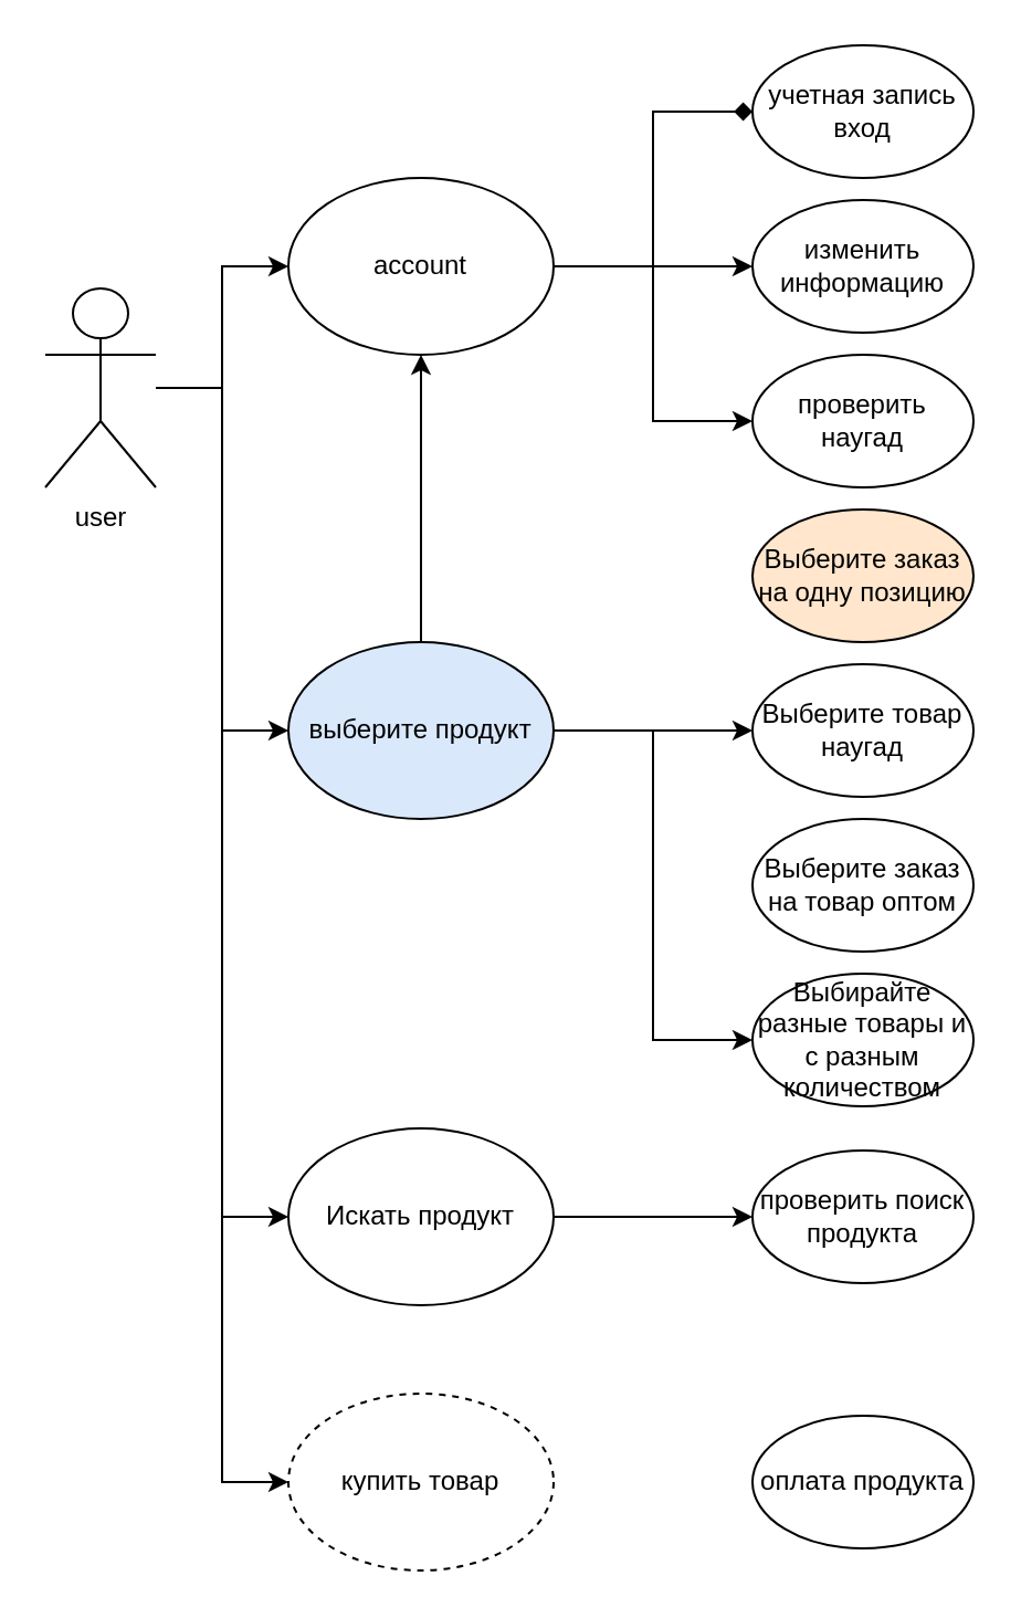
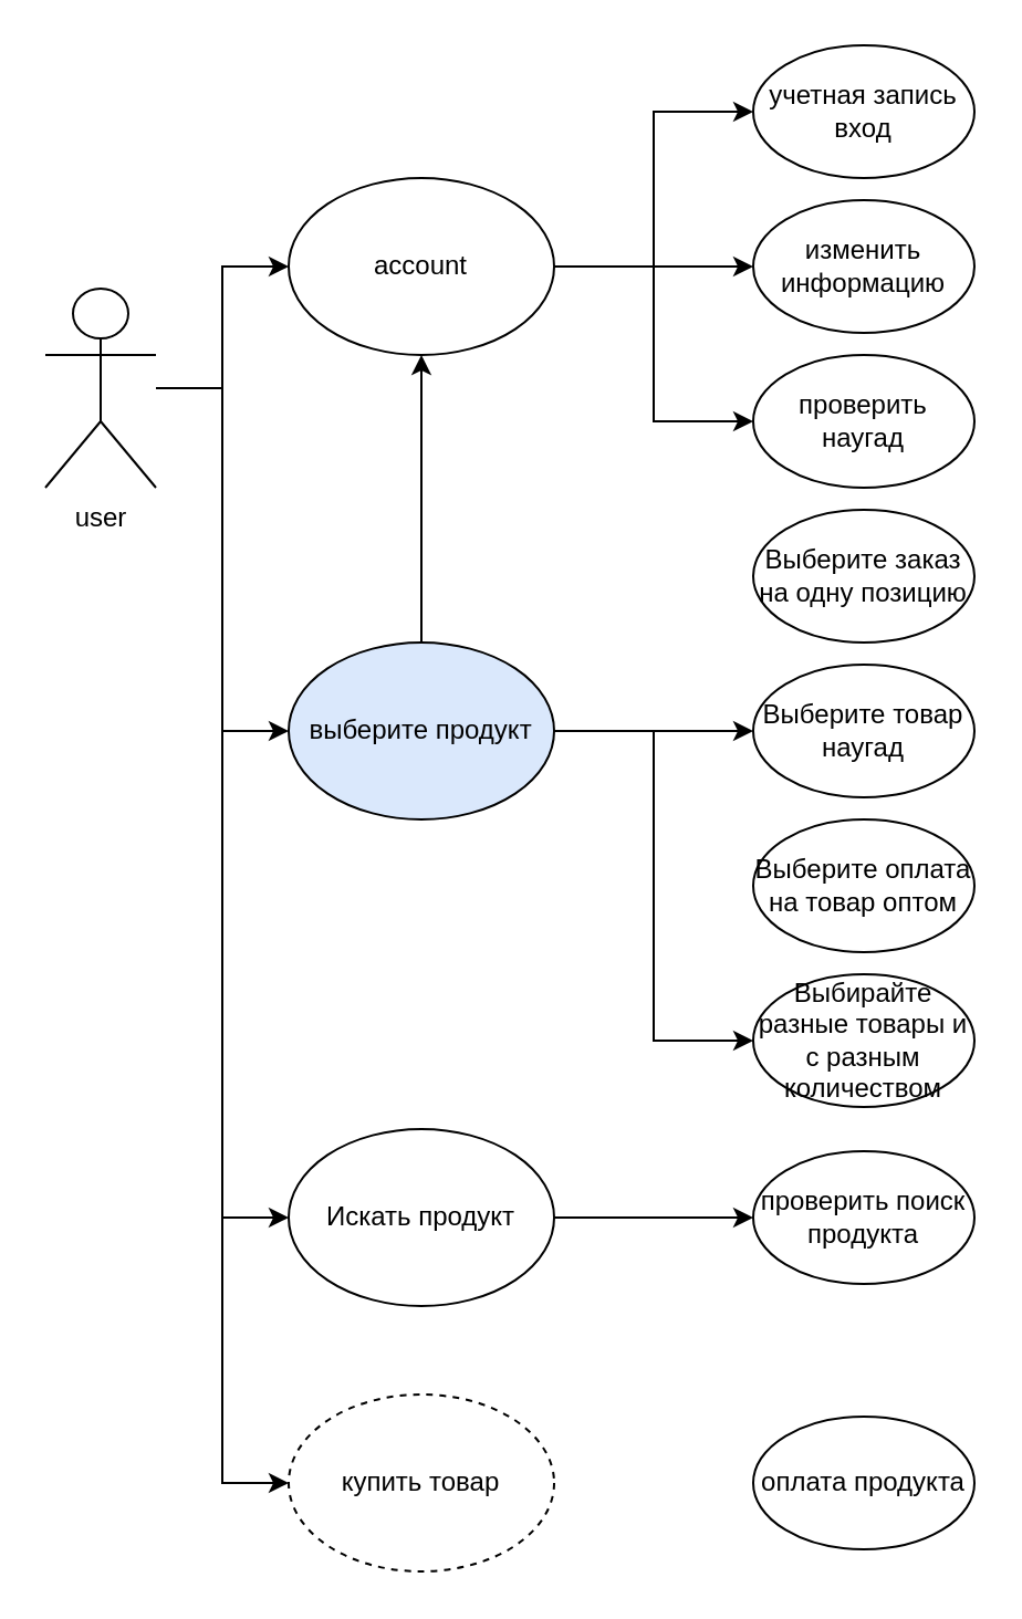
  <mxCell id="0" />
  <mxCell id="1" parent="0" />
  <mxCell id="2" style="edgeStyle=orthogonalEdgeStyle;rounded=0;orthogonalLoop=1;jettySize=auto;html=1;entryX=0;entryY=0.5;entryDx=0;entryDy=0;" edge="1" parent="1" source="6" target="10"><mxGeometry relative="1" as="geometry" /></mxCell>
  <mxCell id="3" style="edgeStyle=orthogonalEdgeStyle;rounded=0;orthogonalLoop=1;jettySize=auto;html=1;entryX=0;entryY=0.5;entryDx=0;entryDy=0;" edge="1" parent="1" source="6" target="14"><mxGeometry relative="1" as="geometry" /></mxCell>
  <mxCell id="4" style="edgeStyle=orthogonalEdgeStyle;rounded=0;orthogonalLoop=1;jettySize=auto;html=1;entryX=0;entryY=0.5;entryDx=0;entryDy=0;" edge="1" parent="1" source="6" target="24"><mxGeometry relative="1" as="geometry" /></mxCell>
  <mxCell id="5" style="edgeStyle=orthogonalEdgeStyle;rounded=0;orthogonalLoop=1;jettySize=auto;html=1;entryX=0;entryY=0.5;entryDx=0;entryDy=0;" edge="1" parent="1" source="6" target="15"><mxGeometry relative="1" as="geometry" /></mxCell>
  <mxCell id="6" value="user" style="shape=umlActor;verticalLabelPosition=bottom;verticalAlign=top;html=1;outlineConnect=0;" vertex="1" parent="1"><mxGeometry x="20" y="130" width="50" height="90" as="geometry" /></mxCell>
- <mxCell id="7" style="edgeStyle=orthogonalEdgeStyle;rounded=0;orthogonalLoop=1;jettySize=auto;html=1;exitX=1;exitY=0.5;exitDx=0;exitDy=0;entryX=0;entryY=0.5;entryDx=0;entryDy=0;endArrow=diamond;" edge="1" parent="1" source="10" target="16"><mxGeometry relative="1" as="geometry" /></mxCell>
+ <mxCell id="7" style="edgeStyle=orthogonalEdgeStyle;rounded=0;orthogonalLoop=1;jettySize=auto;html=1;exitX=1;exitY=0.5;exitDx=0;exitDy=0;entryX=0;entryY=0.5;entryDx=0;entryDy=0;" edge="1" parent="1" source="10" target="16"><mxGeometry relative="1" as="geometry" /></mxCell>
  <mxCell id="8" style="edgeStyle=orthogonalEdgeStyle;rounded=0;orthogonalLoop=1;jettySize=auto;html=1;entryX=0;entryY=0.5;entryDx=0;entryDy=0;" edge="1" parent="1" source="10" target="18"><mxGeometry relative="1" as="geometry" /></mxCell>
  <mxCell id="9" style="edgeStyle=orthogonalEdgeStyle;rounded=0;orthogonalLoop=1;jettySize=auto;html=1;entryX=0;entryY=0.5;entryDx=0;entryDy=0;" edge="1" parent="1" source="10" target="17"><mxGeometry relative="1" as="geometry" /></mxCell>
  <mxCell id="10" value="account" style="ellipse;whiteSpace=wrap;html=1;" vertex="1" parent="1"><mxGeometry x="130" y="80" width="120" height="80" as="geometry" /></mxCell>
  <mxCell id="11" style="edgeStyle=orthogonalEdgeStyle;rounded=0;orthogonalLoop=1;jettySize=auto;html=1;" edge="1" parent="1" source="14" target="10"><mxGeometry relative="1" as="geometry" /></mxCell>
  <mxCell id="12" style="edgeStyle=orthogonalEdgeStyle;rounded=0;orthogonalLoop=1;jettySize=auto;html=1;entryX=0;entryY=0.5;entryDx=0;entryDy=0;" edge="1" parent="1" source="14" target="22"><mxGeometry relative="1" as="geometry" /></mxCell>
  <mxCell id="13" style="edgeStyle=orthogonalEdgeStyle;rounded=0;orthogonalLoop=1;jettySize=auto;html=1;entryX=0;entryY=0.5;entryDx=0;entryDy=0;" edge="1" parent="1" source="14" target="20"><mxGeometry relative="1" as="geometry" /></mxCell>
  <mxCell id="14" value="выберите продукт" style="ellipse;whiteSpace=wrap;html=1;fillColor=#dae8fc;" vertex="1" parent="1"><mxGeometry x="130" y="290" width="120" height="80" as="geometry" /></mxCell>
  <mxCell id="15" value="купить товар" style="ellipse;whiteSpace=wrap;html=1;dashed=1;" vertex="1" parent="1"><mxGeometry x="130" y="630" width="120" height="80" as="geometry" /></mxCell>
  <mxCell id="16" value="учетная запись вход" style="ellipse;whiteSpace=wrap;html=1;" vertex="1" parent="1"><mxGeometry x="340" y="20" width="100" height="60" as="geometry" /></mxCell>
  <mxCell id="17" value="проверить наугад" style="ellipse;whiteSpace=wrap;html=1;" vertex="1" parent="1"><mxGeometry x="340" y="160" width="100" height="60" as="geometry" /></mxCell>
  <mxCell id="18" value="изменить информацию" style="ellipse;whiteSpace=wrap;html=1;" vertex="1" parent="1"><mxGeometry x="340" y="90" width="100" height="60" as="geometry" /></mxCell>
- <mxCell id="19" value="Выберите заказ на одну позицию" style="ellipse;whiteSpace=wrap;html=1;fillColor=#ffe6cc;" vertex="1" parent="1"><mxGeometry x="340" y="230" width="100" height="60" as="geometry" /></mxCell>
+ <mxCell id="19" value="Выберите заказ на одну позицию" style="ellipse;whiteSpace=wrap;html=1;" vertex="1" parent="1"><mxGeometry x="340" y="230" width="100" height="60" as="geometry" /></mxCell>
  <mxCell id="20" value="Выбирайте разные товары и с разным количеством" style="ellipse;whiteSpace=wrap;html=1;" vertex="1" parent="1"><mxGeometry x="340" y="440" width="100" height="60" as="geometry" /></mxCell>
- <mxCell id="21" value="Выберите заказ на товар оптом" style="ellipse;whiteSpace=wrap;html=1;" vertex="1" parent="1"><mxGeometry x="340" y="370" width="100" height="60" as="geometry" /></mxCell>
+ <mxCell id="21" value="Выберите оплата на товар оптом" style="ellipse;whiteSpace=wrap;html=1;" vertex="1" parent="1"><mxGeometry x="340" y="370" width="100" height="60" as="geometry" /></mxCell>
  <mxCell id="22" value="Выберите товар наугад" style="ellipse;whiteSpace=wrap;html=1;" vertex="1" parent="1"><mxGeometry x="340" y="300" width="100" height="60" as="geometry" /></mxCell>
  <mxCell id="23" style="edgeStyle=orthogonalEdgeStyle;rounded=0;orthogonalLoop=1;jettySize=auto;html=1;entryX=0;entryY=0.5;entryDx=0;entryDy=0;" edge="1" parent="1" source="24" target="25"><mxGeometry relative="1" as="geometry" /></mxCell>
  <mxCell id="24" value="Искать продукт" style="ellipse;whiteSpace=wrap;html=1;" vertex="1" parent="1"><mxGeometry x="130" y="510" width="120" height="80" as="geometry" /></mxCell>
  <mxCell id="25" value="проверить поиск продукта" style="ellipse;whiteSpace=wrap;html=1;" vertex="1" parent="1"><mxGeometry x="340" y="520" width="100" height="60" as="geometry" /></mxCell>
  <mxCell id="26" value="оплата продукта" style="ellipse;whiteSpace=wrap;html=1;" vertex="1" parent="1"><mxGeometry x="340" y="640" width="100" height="60" as="geometry" /></mxCell>
